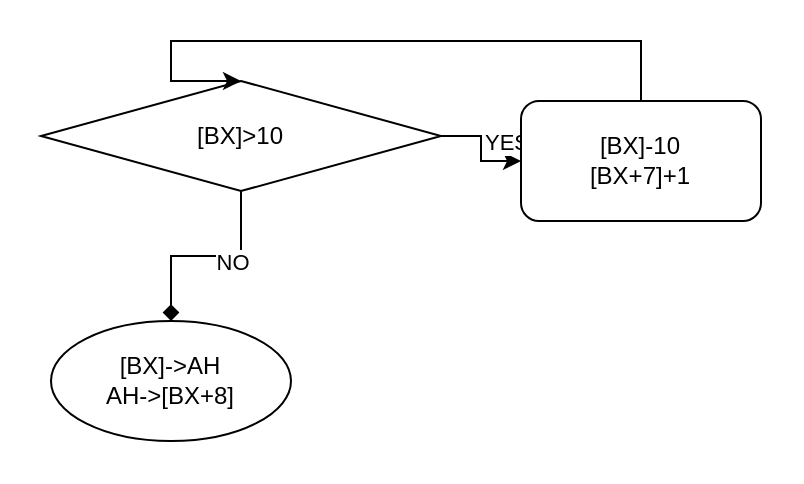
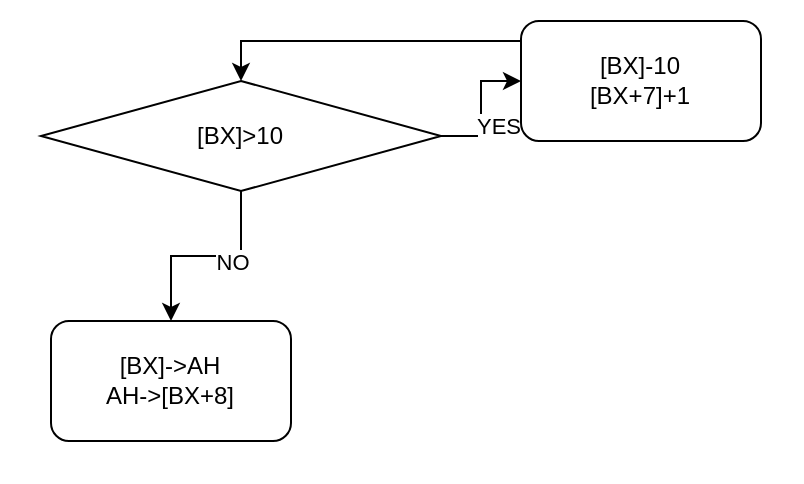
  <mxCell id="0" />
  <mxCell id="1" parent="0" />
  <mxCell id="2" value="" style="edgeStyle=orthogonalEdgeStyle;rounded=0;orthogonalLoop=1;jettySize=auto;html=1;entryX=0;entryY=0.5;entryDx=0;entryDy=0;" edge="1" parent="1" source="6" target="8"><mxGeometry relative="1" as="geometry"><mxPoint x="300" y="80" as="targetPoint" /></mxGeometry></mxCell>
  <mxCell id="3" value="YES" style="edgeLabel;html=1;align=center;verticalAlign=middle;resizable=0;points=[];" vertex="1" connectable="0" parent="2"><mxGeometry x="-0.2" y="2" relative="1" as="geometry"><mxPoint x="10" y="2" as="offset" /></mxGeometry></mxCell>
- <mxCell id="4" value="" style="edgeStyle=orthogonalEdgeStyle;rounded=0;orthogonalLoop=1;jettySize=auto;html=1;endArrow=diamond;" edge="1" parent="1" source="6" target="9"><mxGeometry relative="1" as="geometry" /></mxCell>
+ <mxCell id="4" value="" style="edgeStyle=orthogonalEdgeStyle;rounded=0;orthogonalLoop=1;jettySize=auto;html=1;" edge="1" parent="1" source="6" target="9"><mxGeometry relative="1" as="geometry" /></mxCell>
  <mxCell id="5" value="NO" style="edgeLabel;html=1;align=center;verticalAlign=middle;resizable=0;points=[];" vertex="1" connectable="0" parent="4"><mxGeometry x="-0.26" relative="1" as="geometry"><mxPoint y="3" as="offset" /></mxGeometry></mxCell>
  <mxCell id="6" value="[BX]&amp;gt;10" style="rhombus;whiteSpace=wrap;html=1;" vertex="1" parent="1"><mxGeometry x="20" y="40" width="200" height="55" as="geometry" /></mxCell>
  <mxCell id="7" style="edgeStyle=orthogonalEdgeStyle;rounded=0;orthogonalLoop=1;jettySize=auto;html=1;entryX=0.5;entryY=0;entryDx=0;entryDy=0;" edge="1" parent="1" source="8" target="6"><mxGeometry relative="1" as="geometry"><Array as="points"><mxPoint x="320" y="20" /><mxPoint x="85" y="20" /></Array></mxGeometry></mxCell>
- <mxCell id="8" value="[BX]-10&lt;br&gt;[BX+7]+1" style="rounded=1;whiteSpace=wrap;html=1;" vertex="1" parent="1"><mxGeometry x="260" y="50" width="120" height="60" as="geometry" /></mxCell>
- <mxCell id="9" value="[BX]-&amp;gt;AH&lt;br&gt;AH-&amp;gt;[BX+8]" style="ellipse;whiteSpace=wrap;html=1;" vertex="1" parent="1"><mxGeometry x="25" y="160" width="120" height="60" as="geometry" /></mxCell>
+ <mxCell id="8" value="[BX]-10&lt;br&gt;[BX+7]+1" style="rounded=1;whiteSpace=wrap;html=1;" vertex="1" parent="1"><mxGeometry x="260" y="10" width="120" height="60" as="geometry" /></mxCell>
+ <mxCell id="9" value="[BX]-&amp;gt;AH&lt;br&gt;AH-&amp;gt;[BX+8]" style="rounded=1;whiteSpace=wrap;html=1;" vertex="1" parent="1"><mxGeometry x="25" y="160" width="120" height="60" as="geometry" /></mxCell>
